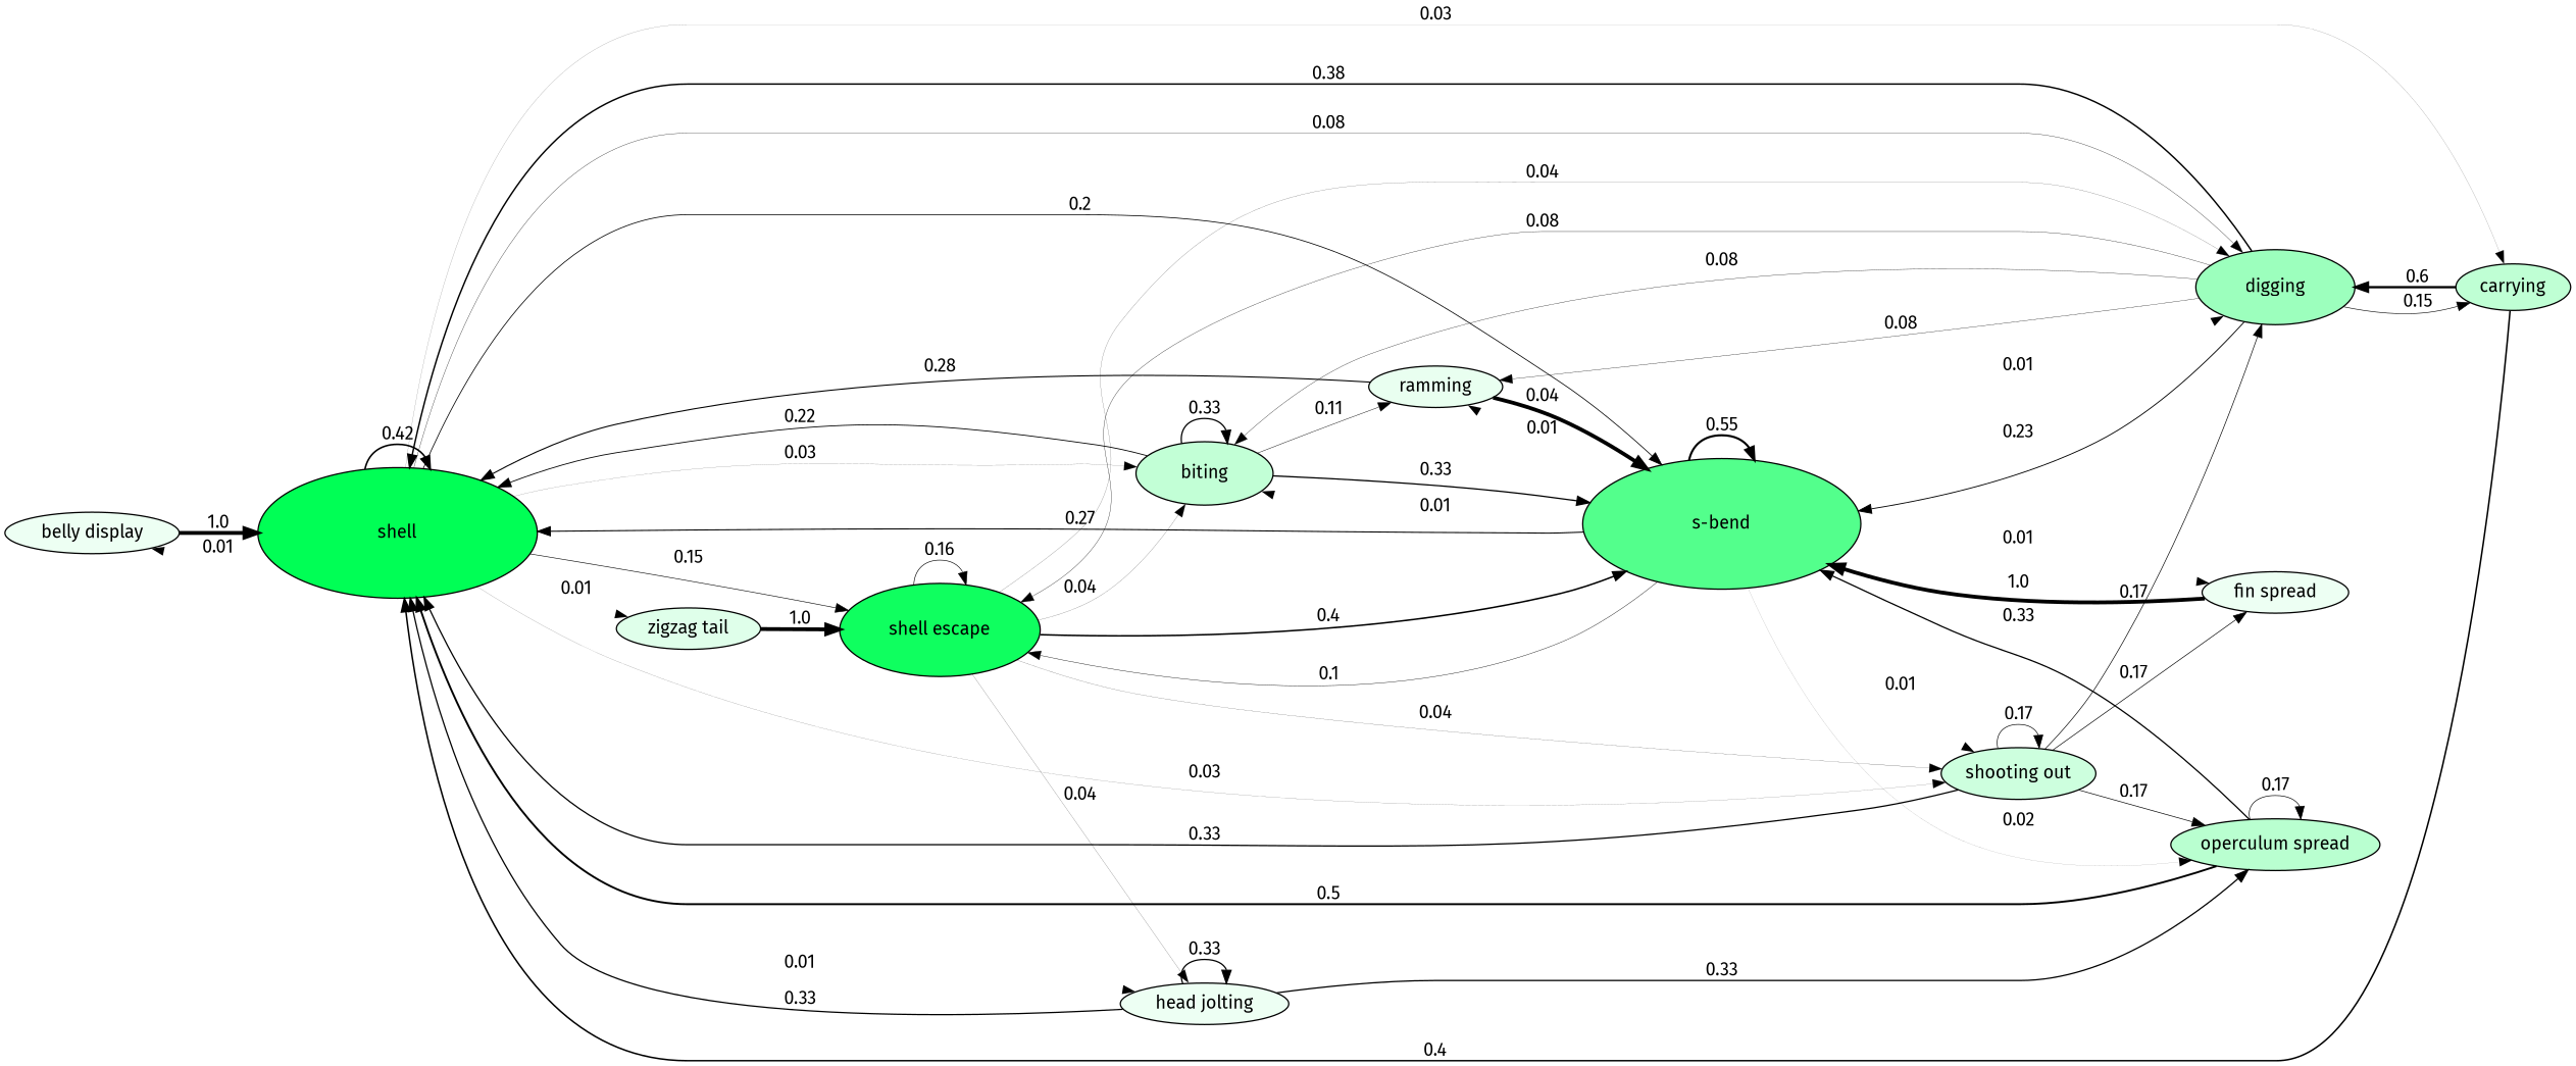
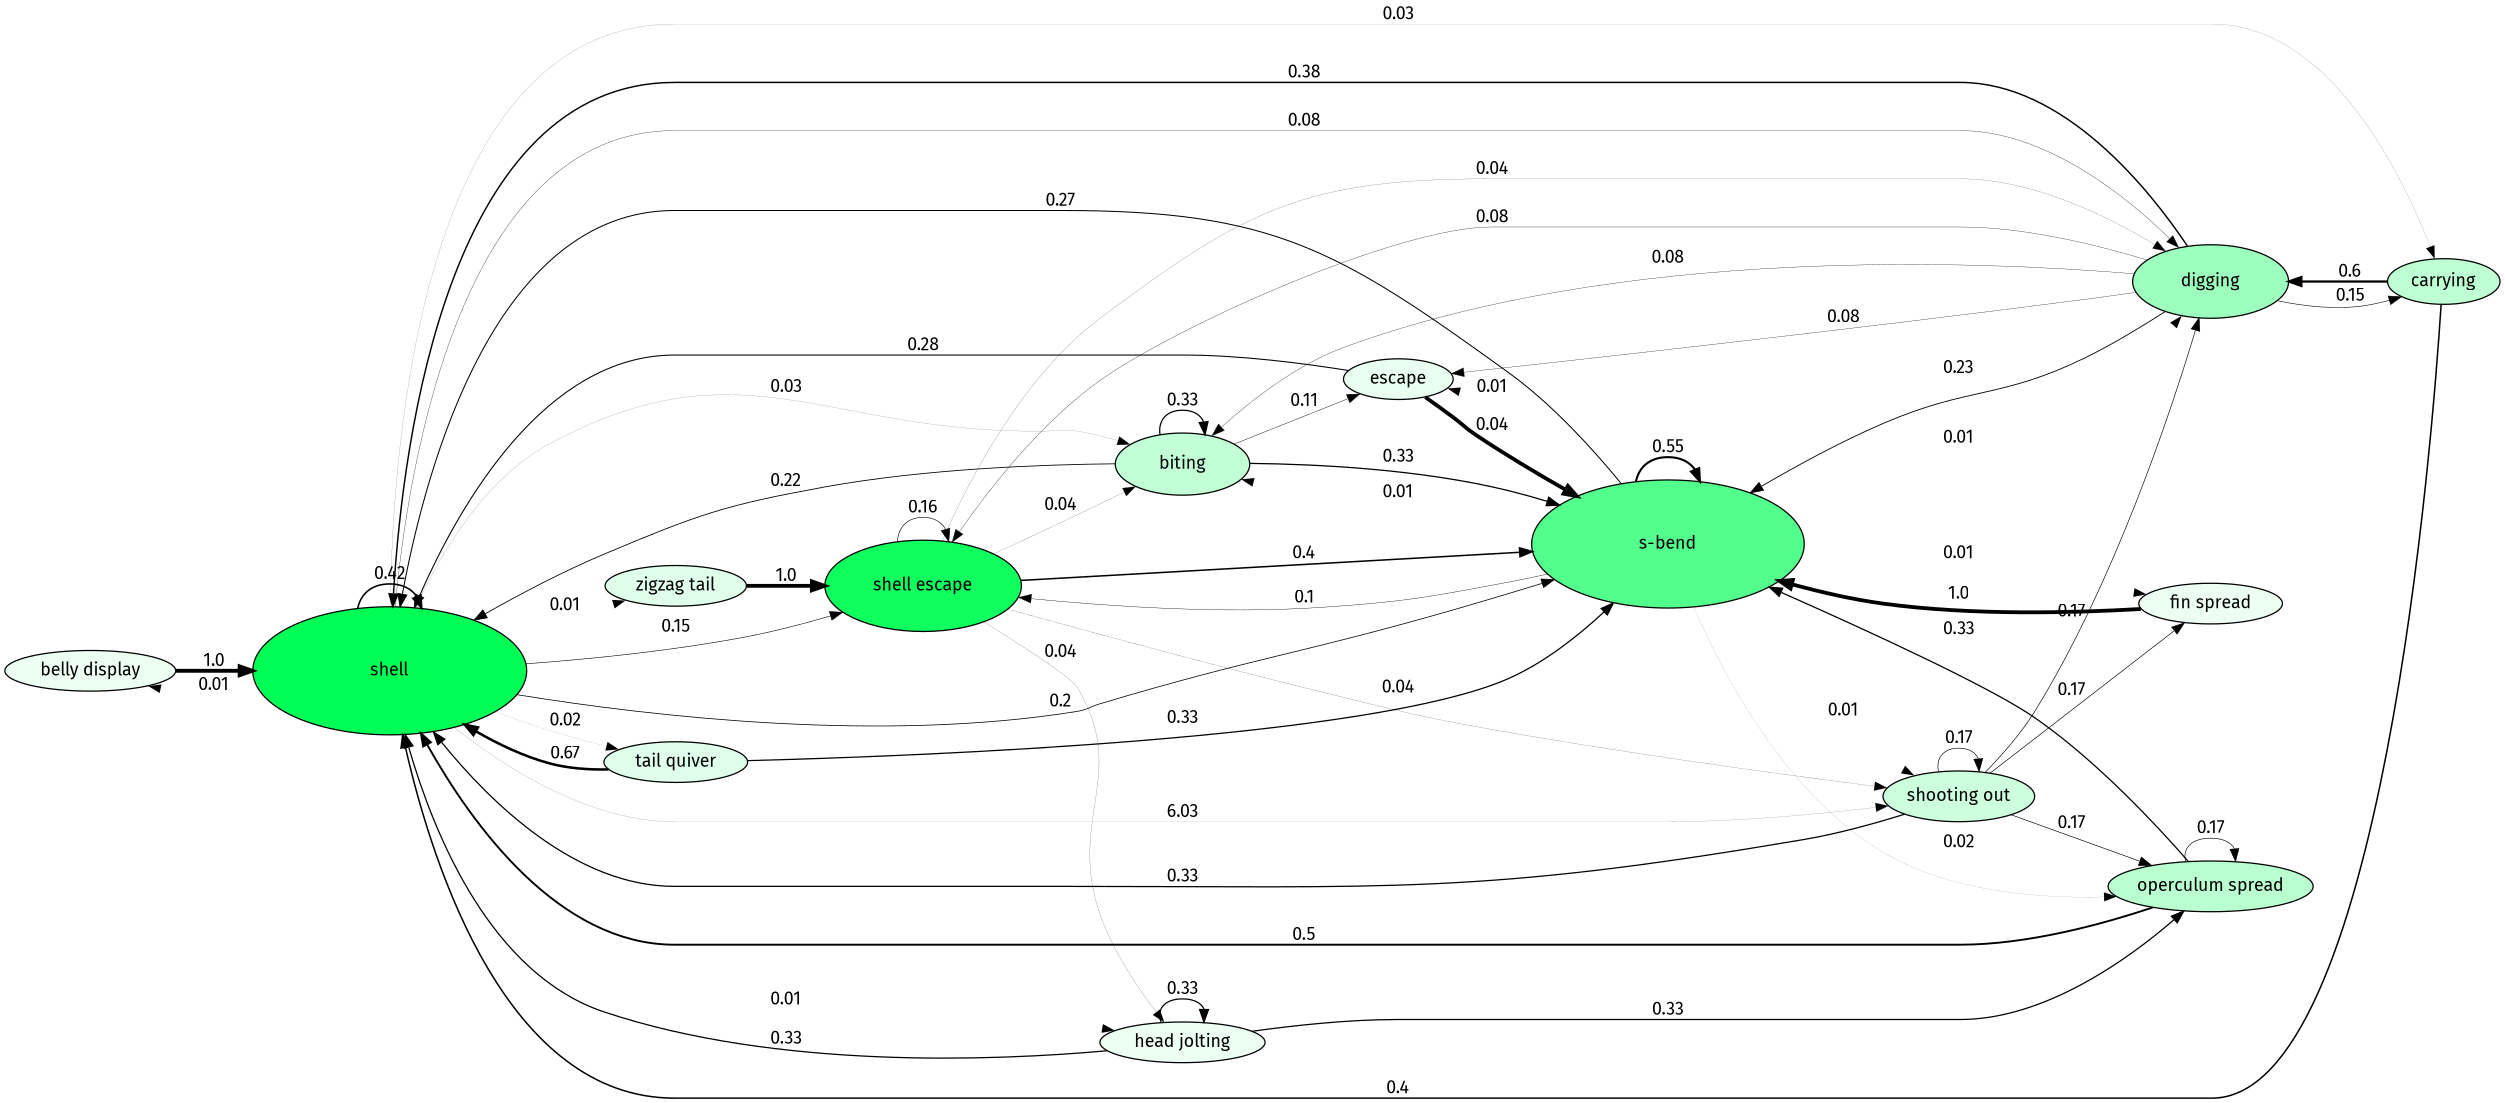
  digraph {
    fontname="Fira Sans"
    rankdir=LR
    node [fillcolor="0.3888888888888889 0.07121459575575294 1" fontname="Fira Sans" style=filled]
    edge [fontname="Fira Sans" penwidth=0.03]
    "belly display" [height=0.0 width=0.0]
    shell [fillcolor="0.3888888888888889 1.0 1" height=1.4 width=3.0]
    biting [fillcolor="0.3888888888888889 0.2418649574452041 1" height=0.6853115634435487 width=1.4685247788076043]
    "s-bend" [fillcolor="0.3888888888888889 0.6756738280019765 1" height=1.396475683024319 width=2.9924478921949693]
+   "tail quiver" [fillcolor="0.3888888888888889 0.12256993308852637 1" height=0.34265578172177436 width=0.7342623894038022]
    carrying [fillcolor="0.3888888888888889 0.2522701846311305 1" height=0.5019816469433013 width=1.0756749577356457]
    digging [fillcolor="0.3888888888888889 0.38888055848677033 1" height=0.8000044567344716 width=1.7142952644310108]
    "shell escape" [fillcolor="0.3888888888888889 0.9392826648643563 1" height=1.0039632938866025 width=2.1513499154712914]
    "head jolting" [fillcolor="0.3888888888888889 0.07193970444466917 1" height=0.34265578172177436 width=0.7342623894038022]
    "shooting out" [fillcolor="0.3888888888888889 0.19855123705985703 1" height=0.5588475096433284 width=1.1975303778071325]
    n11 [fillcolor="0.3888888888888889 0.12873251888963377 1" height=0.0 label="zigzag tail" width=0.0]
-   ramming [fillcolor="0.3888888888888889 0.08820729744764204 1" height=0.0 width=0.0]
+   ramming [fillcolor="0.3888888888888889 0.08820729744764204 1" height=0.0 width=0.0 label=escape]
    "operculum spread" [fillcolor="0.3888888888888889 0.27732783331396 1" height=0.5588475096433284 width=1.1975303778071325]
    "fin spread" [height=0.0 width=0.0]
    "belly display" -> shell [label=1.0 penwidth=3.0]
    shell -> "belly display" [label=0.01]
    shell -> shell [label=0.42 penwidth=1.26]
    shell -> biting [label=0.03 penwidth=0.09]
    shell -> "s-bend" [label=0.2 penwidth=0.6000000000000001]
+   shell -> "tail quiver" [label=0.02 penwidth=0.06]
    shell -> carrying [label=0.03 penwidth=0.09]
    shell -> digging [label=0.08 penwidth=0.24]
    shell -> "shell escape" [label=0.15 penwidth=0.44999999999999996]
    shell -> "head jolting" [label=0.01]
-   shell -> "shooting out" [label=0.03 penwidth=0.09]
+   shell -> "shooting out" [label=6.03 penwidth=0.09]
    shell -> n11 [label=0.01]
    biting -> shell [label=0.22 penwidth=0.66]
    biting -> biting [label=0.33 penwidth=0.99]
    biting -> "s-bend" [label=0.33 penwidth=0.99]
    biting -> ramming [label=0.11 penwidth=0.33]
    "s-bend" -> shell [label=0.27 penwidth=0.81]
    "s-bend" -> biting [label=0.01]
    "s-bend" -> "s-bend" [label=0.55 penwidth=1.6500000000000001]
    "s-bend" -> digging [label=0.01]
    "s-bend" -> "shell escape" [label=0.1 penwidth=0.30000000000000004]
    "s-bend" -> "shooting out" [label=0.01]
    "s-bend" -> ramming [label=0.01]
    "s-bend" -> "operculum spread" [label=0.02 penwidth=0.06]
    "s-bend" -> "fin spread" [label=0.01]
+   "tail quiver" -> shell [label=0.67 penwidth=2.0100000000000002]
+   "tail quiver" -> "s-bend" [label=0.33 penwidth=0.99]
    carrying -> shell [label=0.4 penwidth=1.2000000000000002]
    carrying -> digging [label=0.6 penwidth=1.7999999999999998]
    digging -> shell [label=0.38 penwidth=1.1400000000000001]
    digging -> biting [label=0.08 penwidth=0.24]
    digging -> "s-bend" [label=0.23 penwidth=0.6900000000000001]
    digging -> carrying [label=0.15 penwidth=0.44999999999999996]
    digging -> "shell escape" [label=0.08 penwidth=0.24]
    digging -> ramming [label=0.08 penwidth=0.24]
    "shell escape" -> biting [label=0.04 penwidth=0.12]
    "shell escape" -> "s-bend" [label=0.4 penwidth=1.2000000000000002]
    "shell escape" -> digging [label=0.04 penwidth=0.12]
    "shell escape" -> "shell escape" [label=0.16 penwidth=0.48]
    "shell escape" -> "head jolting" [label=0.04 penwidth=0.12]
    "shell escape" -> "shooting out" [label=0.04 penwidth=0.12]
    "head jolting" -> shell [label=0.33 penwidth=0.99]
    "head jolting" -> "head jolting" [label=0.33 penwidth=0.99]
    "head jolting" -> "operculum spread" [label=0.33 penwidth=0.99]
    "shooting out" -> shell [label=0.33 penwidth=0.99]
    "shooting out" -> digging [label=0.17 penwidth=0.51]
    "shooting out" -> "shooting out" [label=0.17 penwidth=0.51]
    "shooting out" -> "operculum spread" [label=0.17 penwidth=0.51]
    "shooting out" -> "fin spread" [label=0.17 penwidth=0.51]
    n11 -> "shell escape" [label=1.0 penwidth=3.0]
    ramming -> shell [label=0.28 penwidth=0.8400000000000001]
    ramming -> "s-bend" [label=0.04 penwidth=3.0]
    "operculum spread" -> shell [label=0.5 penwidth=1.5]
    "operculum spread" -> "s-bend" [label=0.33 penwidth=0.99]
    "operculum spread" -> "operculum spread" [label=0.17 penwidth=0.51]
    "fin spread" -> "s-bend" [label=1.0 penwidth=3.0]
  }
